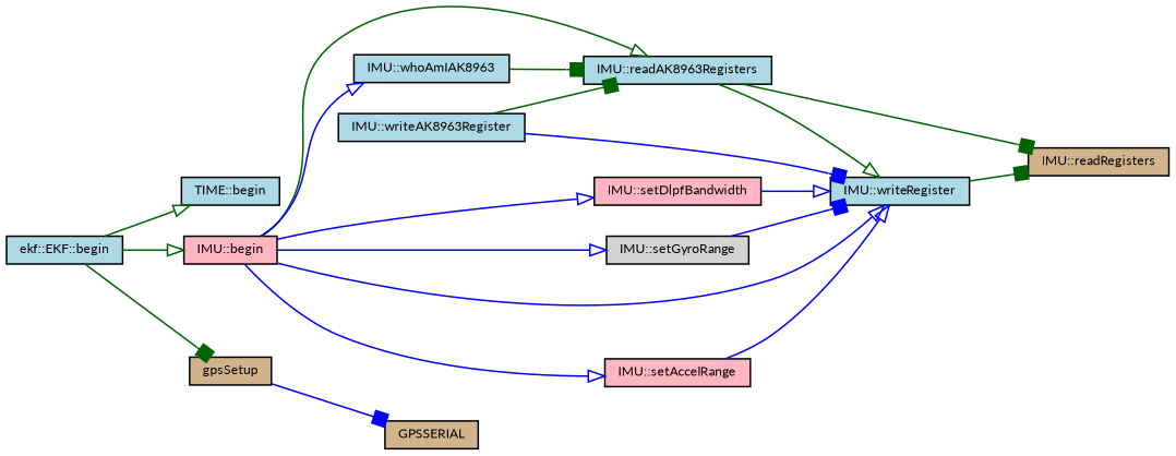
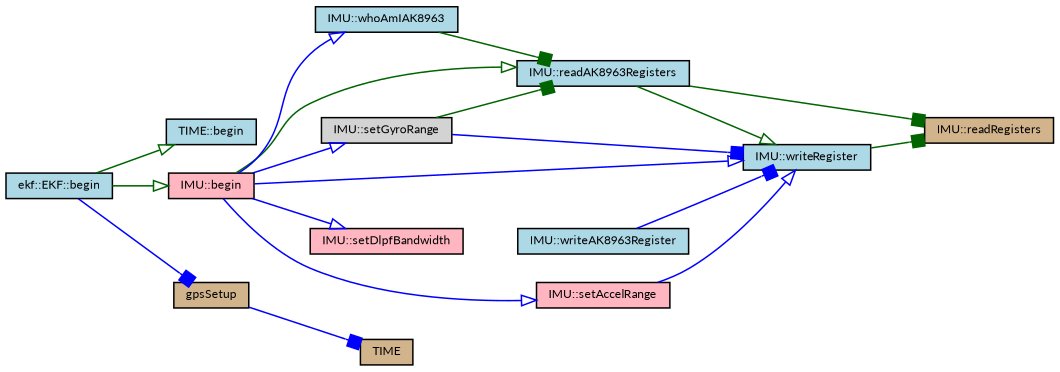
  digraph {
    fontname=Lato
    rankdir=LR
    node [color=black fillcolor=lightblue fontname=Lato fontsize=8 shape=record style=filled]
    edge [arrowhead=onormal color=blue fontname=Lato fontsize=8 labelfontname=DejaVuSansMono labelfontsize=8 style=solid]
    n1 [fontcolor=black height=0.2 label="ekf::EKF::begin" width=0.4]
    n2 [height=0.2 label="TIME::begin" width=0.4]
    n3 [fillcolor=lightpink height=0.2 label="IMU::begin" width=0.4]
    n4 [fillcolor=tan height=0.2 label=gpsSetup width=0.4]
    n5 [height=0.2 label="IMU::readAK8963Registers" width=0.4]
    n6 [height=0.2 label="IMU::writeRegister" width=0.4]
    n7 [fillcolor=lightpink height=0.2 label="IMU::setAccelRange" width=0.4]
    n8 [fillcolor=lightpink height=0.2 label="IMU::setDlpfBandwidth" width=0.4]
    n9 [fillcolor=lightgrey height=0.2 label="IMU::setGyroRange" width=0.4]
    n10 [height=0.2 label="IMU::whoAmIAK8963" width=0.4]
-   n11 [fillcolor=tan height=0.2 label=GPSSERIAL width=0.4]
+   n11 [fillcolor=tan height=0.2 label=TIME width=0.4]
    n12 [fillcolor=tan height=0.2 label="IMU::readRegisters" width=0.4]
    n13 [height=0.2 label="IMU::writeAK8963Register" width=0.4]
    n1 -> n2 [color=darkgreen]
    n1 -> n3 [color=darkgreen]
-   n1 -> n4 [arrowhead=box color=darkgreen]
+   n1 -> n4 [arrowhead=box]
    n3 -> n5 [color=darkgreen]
    n3 -> n6
    n3 -> n7
    n3 -> n8
    n3 -> n9
    n3 -> n10
    n4 -> n11 [arrowhead=box]
    n5 -> n6 [color=darkgreen]
    n5 -> n12 [arrowhead=box color=darkgreen]
    n6 -> n12 [arrowhead=box color=darkgreen]
    n7 -> n6
-   n8 -> n6
    n9 -> n6 [arrowhead=box]
    n10 -> n5 [arrowhead=box color=darkgreen]
-   n13 -> n5 [arrowhead=box color=darkgreen]
+   n9 -> n5 [arrowhead=box color=darkgreen]
    n13 -> n6 [arrowhead=box]
  }
